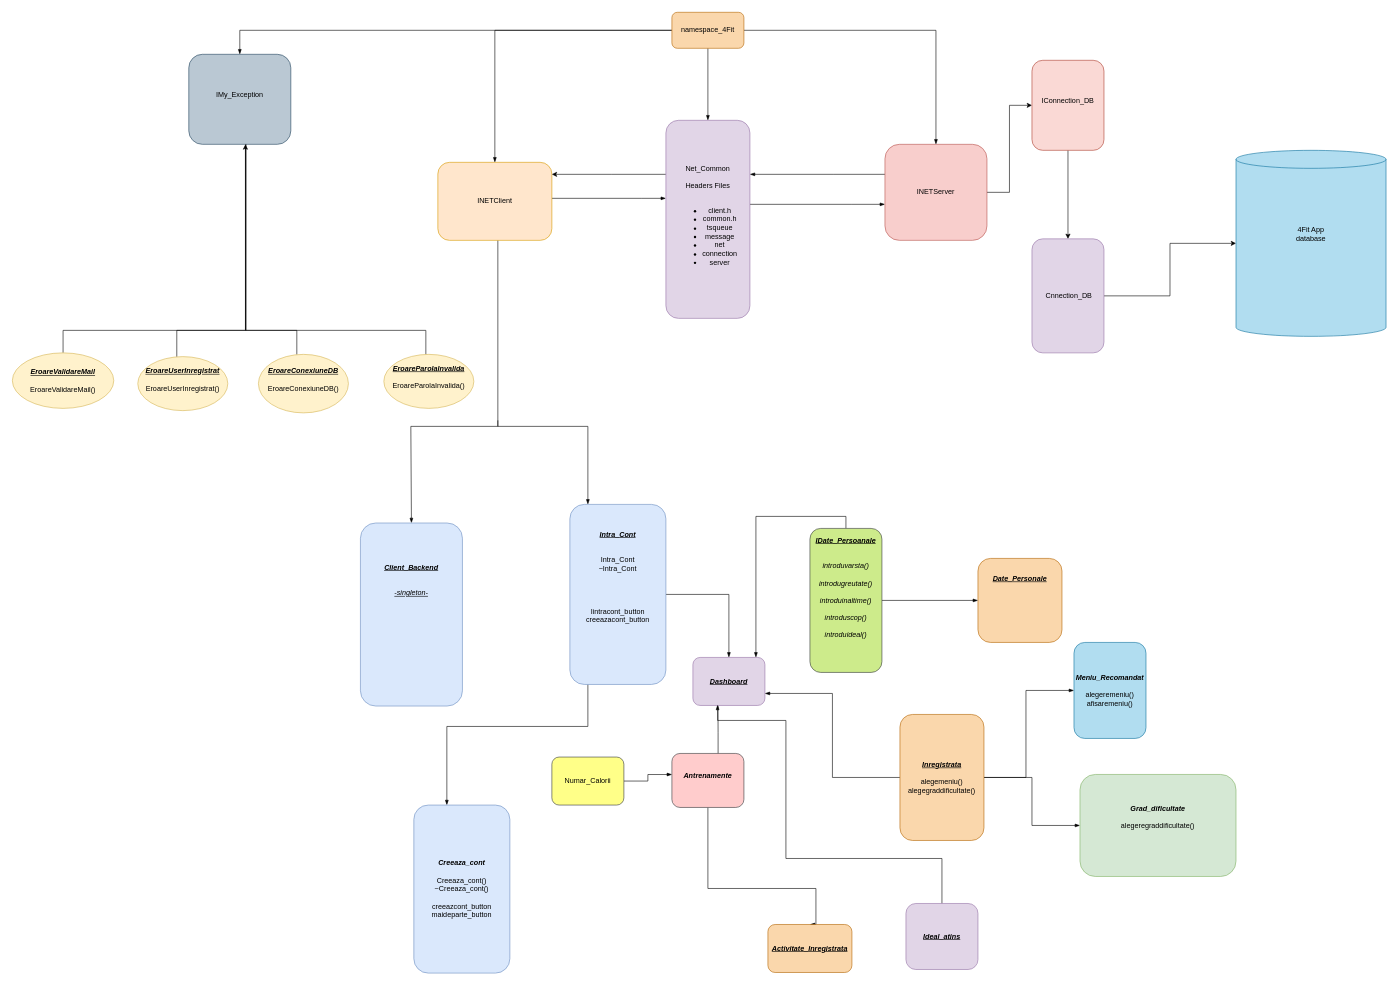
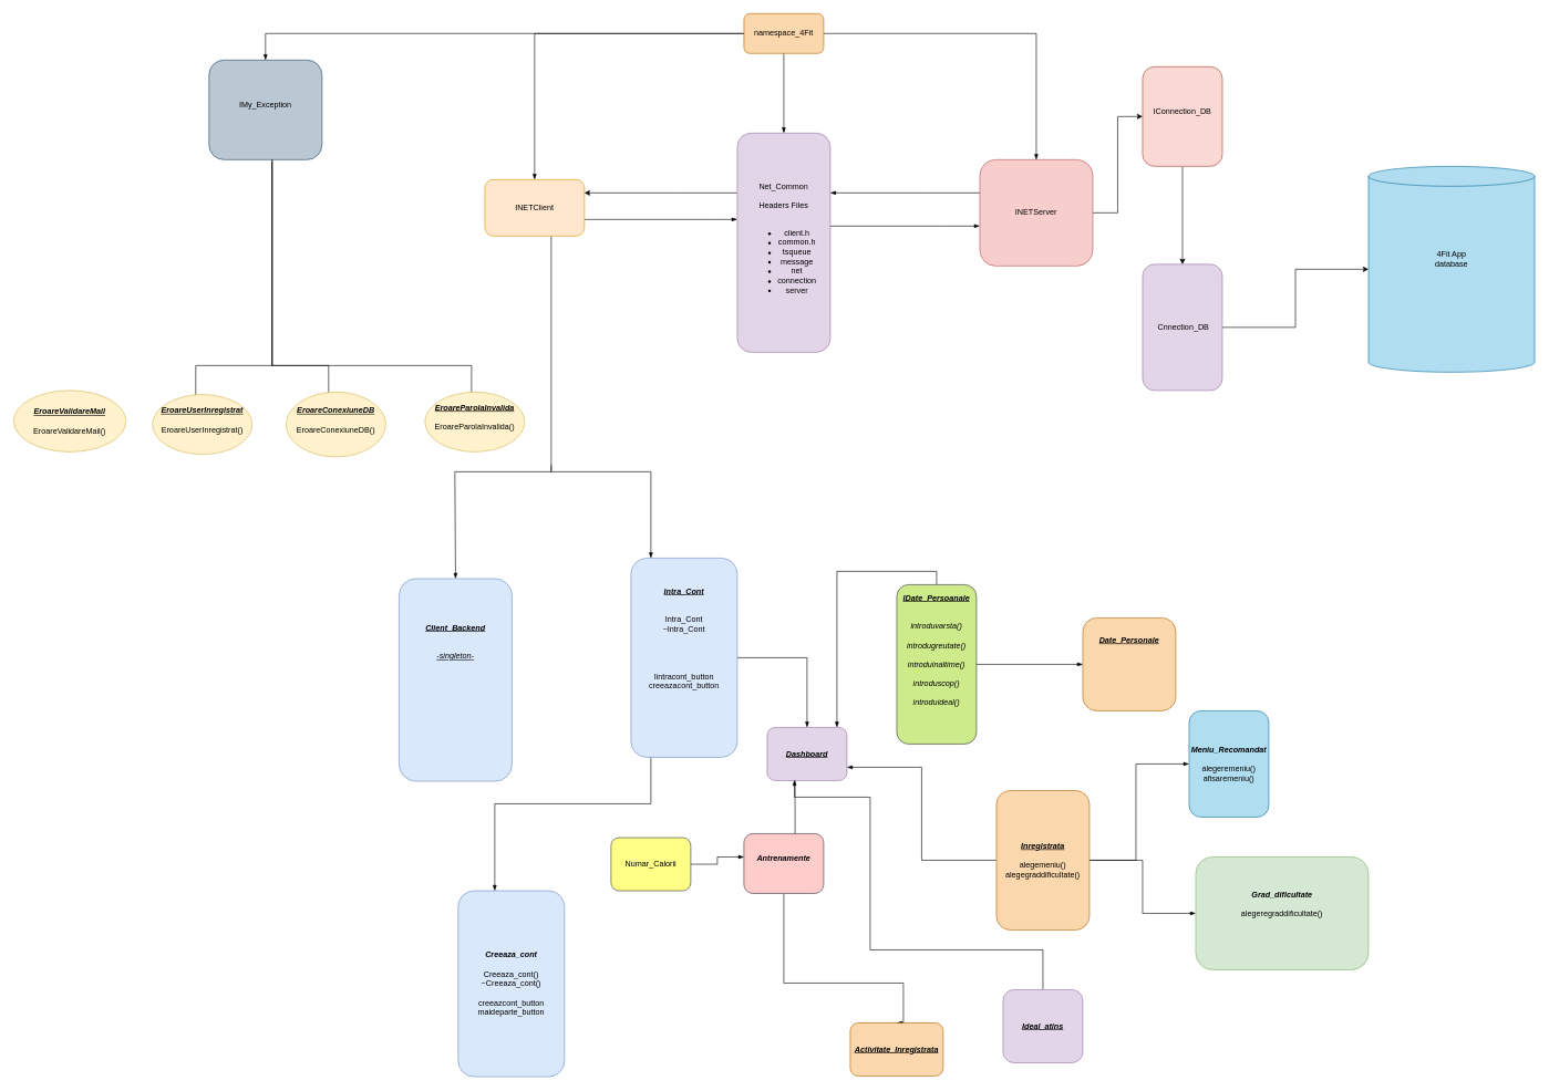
  <mxCell id="0" />
  <mxCell id="1" parent="0" />
  <mxCell id="2" style="edgeStyle=orthogonalEdgeStyle;rounded=0;orthogonalLoop=1;jettySize=auto;html=1;entryX=0.5;entryY=0;entryDx=0;entryDy=0;endArrow=blockThin;endFill=1;" parent="1" source="4" target="30" edge="1"><mxGeometry relative="1" as="geometry"><Array as="points"><mxPoint x="829" y="710" /><mxPoint x="684" y="710" /></Array></mxGeometry></mxCell>
  <mxCell id="3" style="edgeStyle=orthogonalEdgeStyle;rounded=0;orthogonalLoop=1;jettySize=auto;html=1;startArrow=none;startFill=0;endArrow=blockThin;endFill=1;" parent="1" source="4" target="7" edge="1"><mxGeometry relative="1" as="geometry"><Array as="points"><mxPoint x="1069" y="330" /><mxPoint x="1069" y="330" /></Array></mxGeometry></mxCell>
- <mxCell id="4" value="INETClient" style="rounded=1;whiteSpace=wrap;html=1;fillColor=#ffe6cc;strokeColor=#d79b00;" parent="1" vertex="1"><mxGeometry x="729" y="270" width="190" height="130" as="geometry" /></mxCell>
+ <mxCell id="4" value="INETClient" style="rounded=1;whiteSpace=wrap;html=1;fillColor=#ffe6cc;strokeColor=#d79b00;" parent="1" vertex="1"><mxGeometry x="729" y="270" width="150" height="85" as="geometry" /></mxCell>
  <mxCell id="5" style="edgeStyle=orthogonalEdgeStyle;rounded=0;orthogonalLoop=1;jettySize=auto;html=1;" parent="1" source="7" target="4" edge="1"><mxGeometry relative="1" as="geometry"><Array as="points"><mxPoint x="1019" y="290" /><mxPoint x="1019" y="290" /></Array></mxGeometry></mxCell>
  <mxCell id="6" style="edgeStyle=orthogonalEdgeStyle;rounded=0;orthogonalLoop=1;jettySize=auto;html=1;startArrow=none;startFill=0;endArrow=blockThin;endFill=1;" parent="1" source="7" target="10" edge="1"><mxGeometry relative="1" as="geometry"><Array as="points"><mxPoint x="1419" y="340" /><mxPoint x="1419" y="340" /></Array></mxGeometry></mxCell>
  <mxCell id="7" value="Net_Common&lt;br&gt;&lt;br&gt;Headers Files&lt;br&gt;&lt;br&gt;&lt;ul&gt;&lt;li&gt;client.h&lt;/li&gt;&lt;li&gt;common.h&lt;/li&gt;&lt;li&gt;tsqueue&lt;/li&gt;&lt;li&gt;message&lt;/li&gt;&lt;li&gt;net&lt;/li&gt;&lt;li&gt;connection&lt;/li&gt;&lt;li&gt;server&lt;/li&gt;&lt;/ul&gt;" style="rounded=1;whiteSpace=wrap;html=1;fillColor=#e1d5e7;strokeColor=#9673a6;" parent="1" vertex="1"><mxGeometry x="1109" y="200" width="140" height="330" as="geometry" /></mxCell>
  <mxCell id="8" style="edgeStyle=orthogonalEdgeStyle;rounded=0;orthogonalLoop=1;jettySize=auto;html=1;entryX=0;entryY=0.5;entryDx=0;entryDy=0;" parent="1" source="10" target="15" edge="1"><mxGeometry relative="1" as="geometry" /></mxCell>
  <mxCell id="9" style="edgeStyle=orthogonalEdgeStyle;rounded=0;orthogonalLoop=1;jettySize=auto;html=1;startArrow=none;startFill=0;endArrow=blockThin;endFill=1;" parent="1" source="10" target="7" edge="1"><mxGeometry relative="1" as="geometry"><Array as="points"><mxPoint x="1389" y="290" /><mxPoint x="1389" y="290" /></Array></mxGeometry></mxCell>
  <mxCell id="10" value="INETServer" style="rounded=1;whiteSpace=wrap;html=1;fillColor=#f8cecc;strokeColor=#b85450;" parent="1" vertex="1"><mxGeometry x="1474" y="240" width="170" height="160" as="geometry" /></mxCell>
  <mxCell id="11" style="edgeStyle=orthogonalEdgeStyle;rounded=0;orthogonalLoop=1;jettySize=auto;html=1;" parent="1" source="12" target="13" edge="1"><mxGeometry relative="1" as="geometry" /></mxCell>
  <mxCell id="12" value="&amp;nbsp;Cnnection_DB&lt;br&gt;" style="rounded=1;whiteSpace=wrap;html=1;fillColor=#e1d5e7;strokeColor=#9673a6;" parent="1" vertex="1"><mxGeometry x="1719" y="397.5" width="120" height="190" as="geometry" /></mxCell>
  <mxCell id="13" value="4Fit App&lt;br&gt;database&lt;br&gt;&lt;br&gt;&lt;br&gt;&lt;br&gt;&lt;br&gt;" style="shape=cylinder3;whiteSpace=wrap;html=1;boundedLbl=1;backgroundOutline=1;size=15;fillColor=#b1ddf0;strokeColor=#10739e;" parent="1" vertex="1"><mxGeometry x="2059" y="250" width="250" height="310" as="geometry" /></mxCell>
  <mxCell id="14" style="edgeStyle=orthogonalEdgeStyle;rounded=0;orthogonalLoop=1;jettySize=auto;html=1;" parent="1" source="15" target="12" edge="1"><mxGeometry relative="1" as="geometry" /></mxCell>
  <mxCell id="15" value="IConnection_DB&lt;br&gt;&lt;br&gt;" style="rounded=1;whiteSpace=wrap;html=1;fillColor=#fad9d5;strokeColor=#ae4132;" parent="1" vertex="1"><mxGeometry x="1719" y="100" width="120" height="150" as="geometry" /></mxCell>
  <mxCell id="16" value="IMy_Exception&lt;br&gt;&lt;br&gt;" style="rounded=1;whiteSpace=wrap;html=1;fillColor=#bac8d3;strokeColor=#23445d;" parent="1" vertex="1"><mxGeometry x="314" y="90" width="170" height="150" as="geometry" /></mxCell>
- <mxCell id="17" style="edgeStyle=orthogonalEdgeStyle;rounded=0;orthogonalLoop=1;jettySize=auto;html=1;entryX=0.555;entryY=1.001;entryDx=0;entryDy=0;entryPerimeter=0;" parent="1" source="18" target="16" edge="1"><mxGeometry relative="1" as="geometry"><mxPoint x="389" y="510" as="targetPoint" /><Array as="points"><mxPoint x="104" y="550" /><mxPoint x="408" y="550" /></Array></mxGeometry></mxCell>
  <mxCell id="18" value="&lt;u&gt;&lt;b&gt;&lt;i&gt;EroareValidareMail&lt;br&gt;&lt;br&gt;&lt;/i&gt;&lt;/b&gt;&lt;/u&gt;EroareValidareMail()&lt;u&gt;&lt;b&gt;&lt;i&gt;&lt;br&gt;&lt;/i&gt;&lt;/b&gt;&lt;/u&gt;" style="ellipse;whiteSpace=wrap;html=1;fillColor=#fff2cc;strokeColor=#d6b656;" parent="1" vertex="1"><mxGeometry x="20" y="587.5" width="169" height="92.5" as="geometry" /></mxCell>
  <mxCell id="19" style="edgeStyle=orthogonalEdgeStyle;rounded=0;orthogonalLoop=1;jettySize=auto;html=1;endArrow=none;endFill=0;" parent="1" source="20" target="16" edge="1"><mxGeometry relative="1" as="geometry"><Array as="points"><mxPoint x="294" y="550" /><mxPoint x="409" y="550" /></Array></mxGeometry></mxCell>
  <mxCell id="20" value="&lt;b&gt;&lt;i&gt;&lt;u&gt;EroareUserInregistrat&lt;br&gt;&lt;br&gt;&lt;/u&gt;&lt;/i&gt;&lt;/b&gt;EroareUserInregistrat()&lt;b&gt;&lt;i&gt;&lt;u&gt;&lt;br&gt;&lt;br&gt;&lt;/u&gt;&lt;/i&gt;&lt;/b&gt;" style="ellipse;whiteSpace=wrap;html=1;fillColor=#fff2cc;strokeColor=#d6b656;" parent="1" vertex="1"><mxGeometry x="229" y="593.75" width="150" height="90" as="geometry" /></mxCell>
  <mxCell id="21" style="edgeStyle=orthogonalEdgeStyle;rounded=0;orthogonalLoop=1;jettySize=auto;html=1;entryX=0.557;entryY=1.023;entryDx=0;entryDy=0;entryPerimeter=0;endArrow=none;endFill=0;" parent="1" source="22" target="16" edge="1"><mxGeometry relative="1" as="geometry"><Array as="points"><mxPoint x="494" y="550" /><mxPoint x="409" y="550" /></Array></mxGeometry></mxCell>
  <mxCell id="22" value="&lt;b&gt;&lt;i&gt;&lt;u&gt;EroareConexiuneDB&lt;br&gt;&lt;br&gt;&lt;/u&gt;&lt;/i&gt;&lt;/b&gt;EroareConexiuneDB()&lt;br&gt;&lt;b&gt;&lt;i&gt;&lt;u&gt;&lt;br&gt;&lt;/u&gt;&lt;/i&gt;&lt;/b&gt;" style="ellipse;whiteSpace=wrap;html=1;fillColor=#fff2cc;strokeColor=#d6b656;" parent="1" vertex="1"><mxGeometry x="430" y="590" width="150" height="97.5" as="geometry" /></mxCell>
  <mxCell id="23" style="edgeStyle=orthogonalEdgeStyle;rounded=0;orthogonalLoop=1;jettySize=auto;html=1;entryX=0.559;entryY=1;entryDx=0;entryDy=0;entryPerimeter=0;endArrow=none;endFill=0;" parent="1" source="24" target="16" edge="1"><mxGeometry relative="1" as="geometry"><Array as="points"><mxPoint x="709" y="550" /><mxPoint x="409" y="550" /></Array></mxGeometry></mxCell>
  <mxCell id="24" value="&lt;b&gt;&lt;i&gt;&lt;u&gt;EroareParolaInvalida&lt;br&gt;&lt;br&gt;&lt;/u&gt;&lt;/i&gt;&lt;/b&gt;EroareParolaInvalida()&lt;b&gt;&lt;i&gt;&lt;u&gt;&lt;br&gt;&lt;br&gt;&lt;/u&gt;&lt;/i&gt;&lt;/b&gt;" style="ellipse;whiteSpace=wrap;html=1;fillColor=#fff2cc;strokeColor=#d6b656;" parent="1" vertex="1"><mxGeometry x="639" y="590" width="150" height="90" as="geometry" /></mxCell>
  <mxCell id="25" style="edgeStyle=orthogonalEdgeStyle;rounded=0;orthogonalLoop=1;jettySize=auto;html=1;endArrow=blockThin;endFill=1;" parent="1" source="29" target="7" edge="1"><mxGeometry relative="1" as="geometry" /></mxCell>
  <mxCell id="26" style="edgeStyle=orthogonalEdgeStyle;rounded=0;orthogonalLoop=1;jettySize=auto;html=1;endArrow=blockThin;endFill=1;" parent="1" source="29" target="10" edge="1"><mxGeometry relative="1" as="geometry" /></mxCell>
  <mxCell id="27" style="edgeStyle=orthogonalEdgeStyle;rounded=0;orthogonalLoop=1;jettySize=auto;html=1;endArrow=blockThin;endFill=1;" parent="1" source="29" target="4" edge="1"><mxGeometry relative="1" as="geometry" /></mxCell>
  <mxCell id="28" style="edgeStyle=orthogonalEdgeStyle;rounded=0;orthogonalLoop=1;jettySize=auto;html=1;endArrow=blockThin;endFill=1;" parent="1" source="29" target="16" edge="1"><mxGeometry relative="1" as="geometry" /></mxCell>
  <mxCell id="29" value="namespace_4Fit" style="rounded=1;whiteSpace=wrap;html=1;fillColor=#fad7ac;strokeColor=#b46504;" parent="1" vertex="1"><mxGeometry x="1119" y="20" width="120" height="60" as="geometry" /></mxCell>
  <mxCell id="30" value="&lt;i&gt;&lt;u&gt;&lt;b&gt;Client_Backend&lt;/b&gt;&lt;br&gt;&lt;br&gt;&lt;br&gt;-singleton-&lt;br&gt;&lt;br&gt;&lt;br&gt;&lt;br&gt;&lt;br&gt;&lt;br&gt;&lt;br&gt;&lt;br&gt;&lt;br&gt;&lt;/u&gt;&lt;/i&gt;" style="rounded=1;whiteSpace=wrap;html=1;fillColor=#dae8fc;strokeColor=#6c8ebf;" parent="1" vertex="1"><mxGeometry x="600" y="871" width="170" height="305" as="geometry" /></mxCell>
  <mxCell id="31" style="edgeStyle=orthogonalEdgeStyle;rounded=0;orthogonalLoop=1;jettySize=auto;html=1;startArrow=none;startFill=0;endArrow=blockThin;endFill=1;" parent="1" source="34" target="35" edge="1"><mxGeometry relative="1" as="geometry"><Array as="points"><mxPoint x="979" y="1210" /><mxPoint x="744" y="1210" /></Array></mxGeometry></mxCell>
  <mxCell id="32" style="edgeStyle=orthogonalEdgeStyle;rounded=0;orthogonalLoop=1;jettySize=auto;html=1;entryX=0.5;entryY=0;entryDx=0;entryDy=0;startArrow=none;startFill=0;endArrow=blockThin;endFill=1;" parent="1" source="34" target="36" edge="1"><mxGeometry relative="1" as="geometry" /></mxCell>
  <mxCell id="33" style="edgeStyle=orthogonalEdgeStyle;rounded=0;orthogonalLoop=1;jettySize=auto;html=1;startArrow=blockThin;startFill=1;endArrow=none;endFill=0;" parent="1" source="34" edge="1"><mxGeometry relative="1" as="geometry"><mxPoint x="829" y="700" as="targetPoint" /><Array as="points"><mxPoint x="979" y="710" /><mxPoint x="829" y="710" /></Array></mxGeometry></mxCell>
  <mxCell id="34" value="&lt;b&gt;&lt;i&gt;&lt;u&gt;Intra_Cont&lt;br&gt;&lt;br&gt;&lt;br&gt;&lt;/u&gt;&lt;/i&gt;&lt;/b&gt;Intra_Cont&lt;br&gt;~Intra_Cont&lt;br&gt;&lt;br&gt;&lt;br&gt;&lt;br&gt;&lt;br&gt;Iintracont_button&lt;br&gt;creeazacont_button&lt;br&gt;&lt;br&gt;&lt;br&gt;&lt;br&gt;&lt;br&gt;" style="rounded=1;whiteSpace=wrap;html=1;fillColor=#dae8fc;strokeColor=#6c8ebf;" parent="1" vertex="1"><mxGeometry x="949" y="840" width="160" height="300" as="geometry" /></mxCell>
  <mxCell id="35" value="&lt;b style=&quot;font-style: italic&quot;&gt;Creeaza_cont&lt;/b&gt;&lt;br&gt;&lt;br&gt;Creeaza_cont()&lt;br&gt;~Creeaza_cont()&lt;br&gt;&lt;br&gt;creeazcont_button&lt;br&gt;maideparte_button&lt;br&gt;" style="rounded=1;whiteSpace=wrap;html=1;fillColor=#dae8fc;strokeColor=#6c8ebf;" parent="1" vertex="1"><mxGeometry x="689" y="1341" width="160" height="280" as="geometry" /></mxCell>
  <mxCell id="36" value="&lt;b&gt;&lt;i&gt;&lt;u&gt;Dashboard&lt;/u&gt;&lt;/i&gt;&lt;/b&gt;" style="rounded=1;whiteSpace=wrap;html=1;fillColor=#e1d5e7;strokeColor=#9673a6;" parent="1" vertex="1"><mxGeometry x="1154" y="1095" width="120" height="80" as="geometry" /></mxCell>
  <mxCell id="37" value="&lt;b&gt;&lt;i&gt;&lt;u&gt;Date_Personale&lt;br&gt;&lt;br&gt;&lt;br&gt;&lt;br&gt;&lt;br&gt;&lt;br&gt;&lt;/u&gt;&lt;/i&gt;&lt;/b&gt;" style="rounded=1;whiteSpace=wrap;html=1;fillColor=#fad7ac;strokeColor=#b46504;" parent="1" vertex="1"><mxGeometry x="1629" y="930" width="140" height="140" as="geometry" /></mxCell>
  <mxCell id="38" style="edgeStyle=orthogonalEdgeStyle;rounded=0;orthogonalLoop=1;jettySize=auto;html=1;entryX=1;entryY=0.75;entryDx=0;entryDy=0;startArrow=none;startFill=0;endArrow=blockThin;endFill=1;" parent="1" source="41" target="36" edge="1"><mxGeometry relative="1" as="geometry" /></mxCell>
  <mxCell id="39" style="edgeStyle=orthogonalEdgeStyle;rounded=0;orthogonalLoop=1;jettySize=auto;html=1;entryX=0;entryY=0.5;entryDx=0;entryDy=0;startArrow=none;startFill=0;endArrow=blockThin;endFill=1;" parent="1" source="41" target="46" edge="1"><mxGeometry relative="1" as="geometry"><Array as="points"><mxPoint x="1709" y="1295" /><mxPoint x="1709" y="1150" /></Array></mxGeometry></mxCell>
  <mxCell id="40" style="edgeStyle=orthogonalEdgeStyle;rounded=0;orthogonalLoop=1;jettySize=auto;html=1;startArrow=none;startFill=0;endArrow=blockThin;endFill=1;" parent="1" source="41" target="47" edge="1"><mxGeometry relative="1" as="geometry" /></mxCell>
  <mxCell id="41" value="&lt;b style=&quot;font-style: italic&quot;&gt;&lt;u&gt;Inregistrata&lt;/u&gt;&lt;/b&gt;&lt;br&gt;&lt;br&gt;alegemeniu()&lt;br&gt;alegegraddificultate()" style="rounded=1;whiteSpace=wrap;html=1;fillColor=#fad7ac;strokeColor=#b46504;" parent="1" vertex="1"><mxGeometry x="1499" y="1190" width="140" height="210" as="geometry" /></mxCell>
  <mxCell id="42" style="edgeStyle=orthogonalEdgeStyle;rounded=0;orthogonalLoop=1;jettySize=auto;html=1;entryX=0.348;entryY=1.012;entryDx=0;entryDy=0;entryPerimeter=0;startArrow=none;startFill=0;endArrow=none;endFill=0;" parent="1" source="44" target="36" edge="1"><mxGeometry relative="1" as="geometry"><Array as="points"><mxPoint x="1196" y="1220" /><mxPoint x="1196" y="1220" /></Array></mxGeometry></mxCell>
  <mxCell id="43" style="edgeStyle=orthogonalEdgeStyle;rounded=0;orthogonalLoop=1;jettySize=auto;html=1;entryX=0.5;entryY=0;entryDx=0;entryDy=0;startArrow=none;startFill=0;endArrow=blockThin;endFill=1;" parent="1" source="44" target="45" edge="1"><mxGeometry relative="1" as="geometry"><Array as="points"><mxPoint x="1359" y="1480" /></Array></mxGeometry></mxCell>
  <mxCell id="44" value="&lt;b style=&quot;font-style: italic&quot;&gt;Antrenamente&lt;/b&gt;&lt;br&gt;&lt;br&gt;" style="rounded=1;whiteSpace=wrap;html=1;fillColor=#ffcccc;strokeColor=#36393d;" parent="1" vertex="1"><mxGeometry x="1119" y="1255" width="120" height="90" as="geometry" /></mxCell>
  <mxCell id="45" value="&lt;b&gt;&lt;i&gt;&lt;u&gt;Activitate_Inregistrata&lt;/u&gt;&lt;/i&gt;&lt;/b&gt;" style="rounded=1;whiteSpace=wrap;html=1;fillColor=#fad7ac;strokeColor=#b46504;" parent="1" vertex="1"><mxGeometry x="1279" y="1540" width="140" height="80" as="geometry" /></mxCell>
  <mxCell id="46" value="&lt;b style=&quot;font-style: italic&quot;&gt;Meniu_Recomandat&lt;/b&gt;&lt;br&gt;&lt;br&gt;alegeremeniu()&lt;br&gt;afisaremeniu()" style="rounded=1;whiteSpace=wrap;html=1;fillColor=#b1ddf0;strokeColor=#10739e;" parent="1" vertex="1"><mxGeometry x="1789" y="1070" width="120" height="160" as="geometry" /></mxCell>
  <mxCell id="47" value="&lt;b style=&quot;font-style: italic&quot;&gt;Grad_dificultate&lt;/b&gt;&lt;br&gt;&lt;br&gt;alegeregraddificultate()&lt;br&gt;&lt;br&gt;&lt;br&gt;" style="rounded=1;whiteSpace=wrap;html=1;fillColor=#d5e8d4;strokeColor=#82b366;" parent="1" vertex="1"><mxGeometry x="1799" y="1290" width="260" height="170" as="geometry" /></mxCell>
  <mxCell id="48" style="edgeStyle=orthogonalEdgeStyle;rounded=0;orthogonalLoop=1;jettySize=auto;html=1;entryX=0.001;entryY=0.39;entryDx=0;entryDy=0;entryPerimeter=0;startArrow=none;startFill=0;endArrow=blockThin;endFill=1;" parent="1" source="49" target="44" edge="1"><mxGeometry relative="1" as="geometry" /></mxCell>
  <mxCell id="49" value="Numar_Calorii" style="rounded=1;whiteSpace=wrap;html=1;fillColor=#ffff88;strokeColor=#36393d;" parent="1" vertex="1"><mxGeometry x="919" y="1261" width="120" height="80" as="geometry" /></mxCell>
  <mxCell id="50" style="edgeStyle=orthogonalEdgeStyle;rounded=0;orthogonalLoop=1;jettySize=auto;html=1;entryX=0.343;entryY=0.989;entryDx=0;entryDy=0;entryPerimeter=0;startArrow=none;startFill=0;endArrow=blockThin;endFill=1;" parent="1" source="51" target="36" edge="1"><mxGeometry relative="1" as="geometry"><Array as="points"><mxPoint x="1569" y="1430" /><mxPoint x="1309" y="1430" /><mxPoint x="1309" y="1200" /><mxPoint x="1195" y="1200" /></Array></mxGeometry></mxCell>
- <mxCell id="51" value="&lt;b&gt;&lt;i&gt;&lt;u&gt;Ideal_atins&lt;/u&gt;&lt;/i&gt;&lt;/b&gt;" style="rounded=1;whiteSpace=wrap;html=1;fillColor=#e1d5e7;strokeColor=#9673a6;" parent="1" vertex="1"><mxGeometry x="1509" y="1505" width="120" height="110" as="geometry" /></mxCell>
+ <mxCell id="51" value="&lt;b&gt;&lt;i&gt;&lt;u&gt;Ideal_atins&lt;/u&gt;&lt;/i&gt;&lt;/b&gt;" style="rounded=1;whiteSpace=wrap;html=1;fillColor=#e1d5e7;strokeColor=#9673a6;" parent="1" vertex="1"><mxGeometry x="1509" y="1490" width="120" height="110" as="geometry" /></mxCell>
  <mxCell id="52" style="edgeStyle=orthogonalEdgeStyle;rounded=0;orthogonalLoop=1;jettySize=auto;html=1;startArrow=none;startFill=0;endArrow=blockThin;endFill=1;" parent="1" source="54" target="36" edge="1"><mxGeometry relative="1" as="geometry"><mxPoint x="1349" y="1090" as="targetPoint" /><Array as="points"><mxPoint x="1259" y="860" /></Array></mxGeometry></mxCell>
  <mxCell id="53" style="edgeStyle=orthogonalEdgeStyle;rounded=0;orthogonalLoop=1;jettySize=auto;html=1;startArrow=none;startFill=0;endArrow=blockThin;endFill=1;" parent="1" source="54" target="37" edge="1"><mxGeometry relative="1" as="geometry" /></mxCell>
  <mxCell id="54" value="&lt;i&gt;&lt;u style=&quot;font-weight: bold&quot;&gt;IDate_Persoanale&lt;/u&gt;&lt;br&gt;&lt;br&gt;&lt;br&gt;introduvarsta()&lt;br&gt;&lt;br&gt;introdugreutate()&lt;br&gt;&lt;br&gt;introduinaltime()&lt;br&gt;&lt;br&gt;introduscop()&lt;br&gt;&lt;br&gt;introduideal()&lt;br&gt;&lt;br&gt;&lt;br&gt;&lt;br&gt;&lt;/i&gt;" style="rounded=1;whiteSpace=wrap;html=1;fillColor=#cdeb8b;strokeColor=#36393d;" parent="1" vertex="1"><mxGeometry x="1349" y="880" width="120" height="240" as="geometry" /></mxCell>
